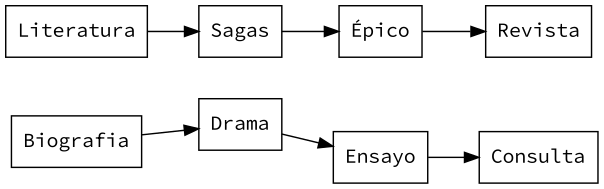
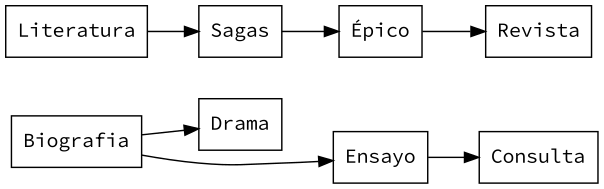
  digraph {
    fontname="Source Code Pro"
    rankdir=LR
    node [fontname="Source Code Pro" shape=box]
    edge [fontname="Source Code Pro"]
    Biografia
    Drama
    Ensayo
    Consulta
    Literatura
    Sagas
    "Épico"
    Revista
    Biografia -> Drama
-   Drama -> Ensayo
+   Biografia -> Ensayo
    Ensayo -> Consulta
    Literatura -> Sagas
    Sagas -> "Épico"
    "Épico" -> Revista
  }
